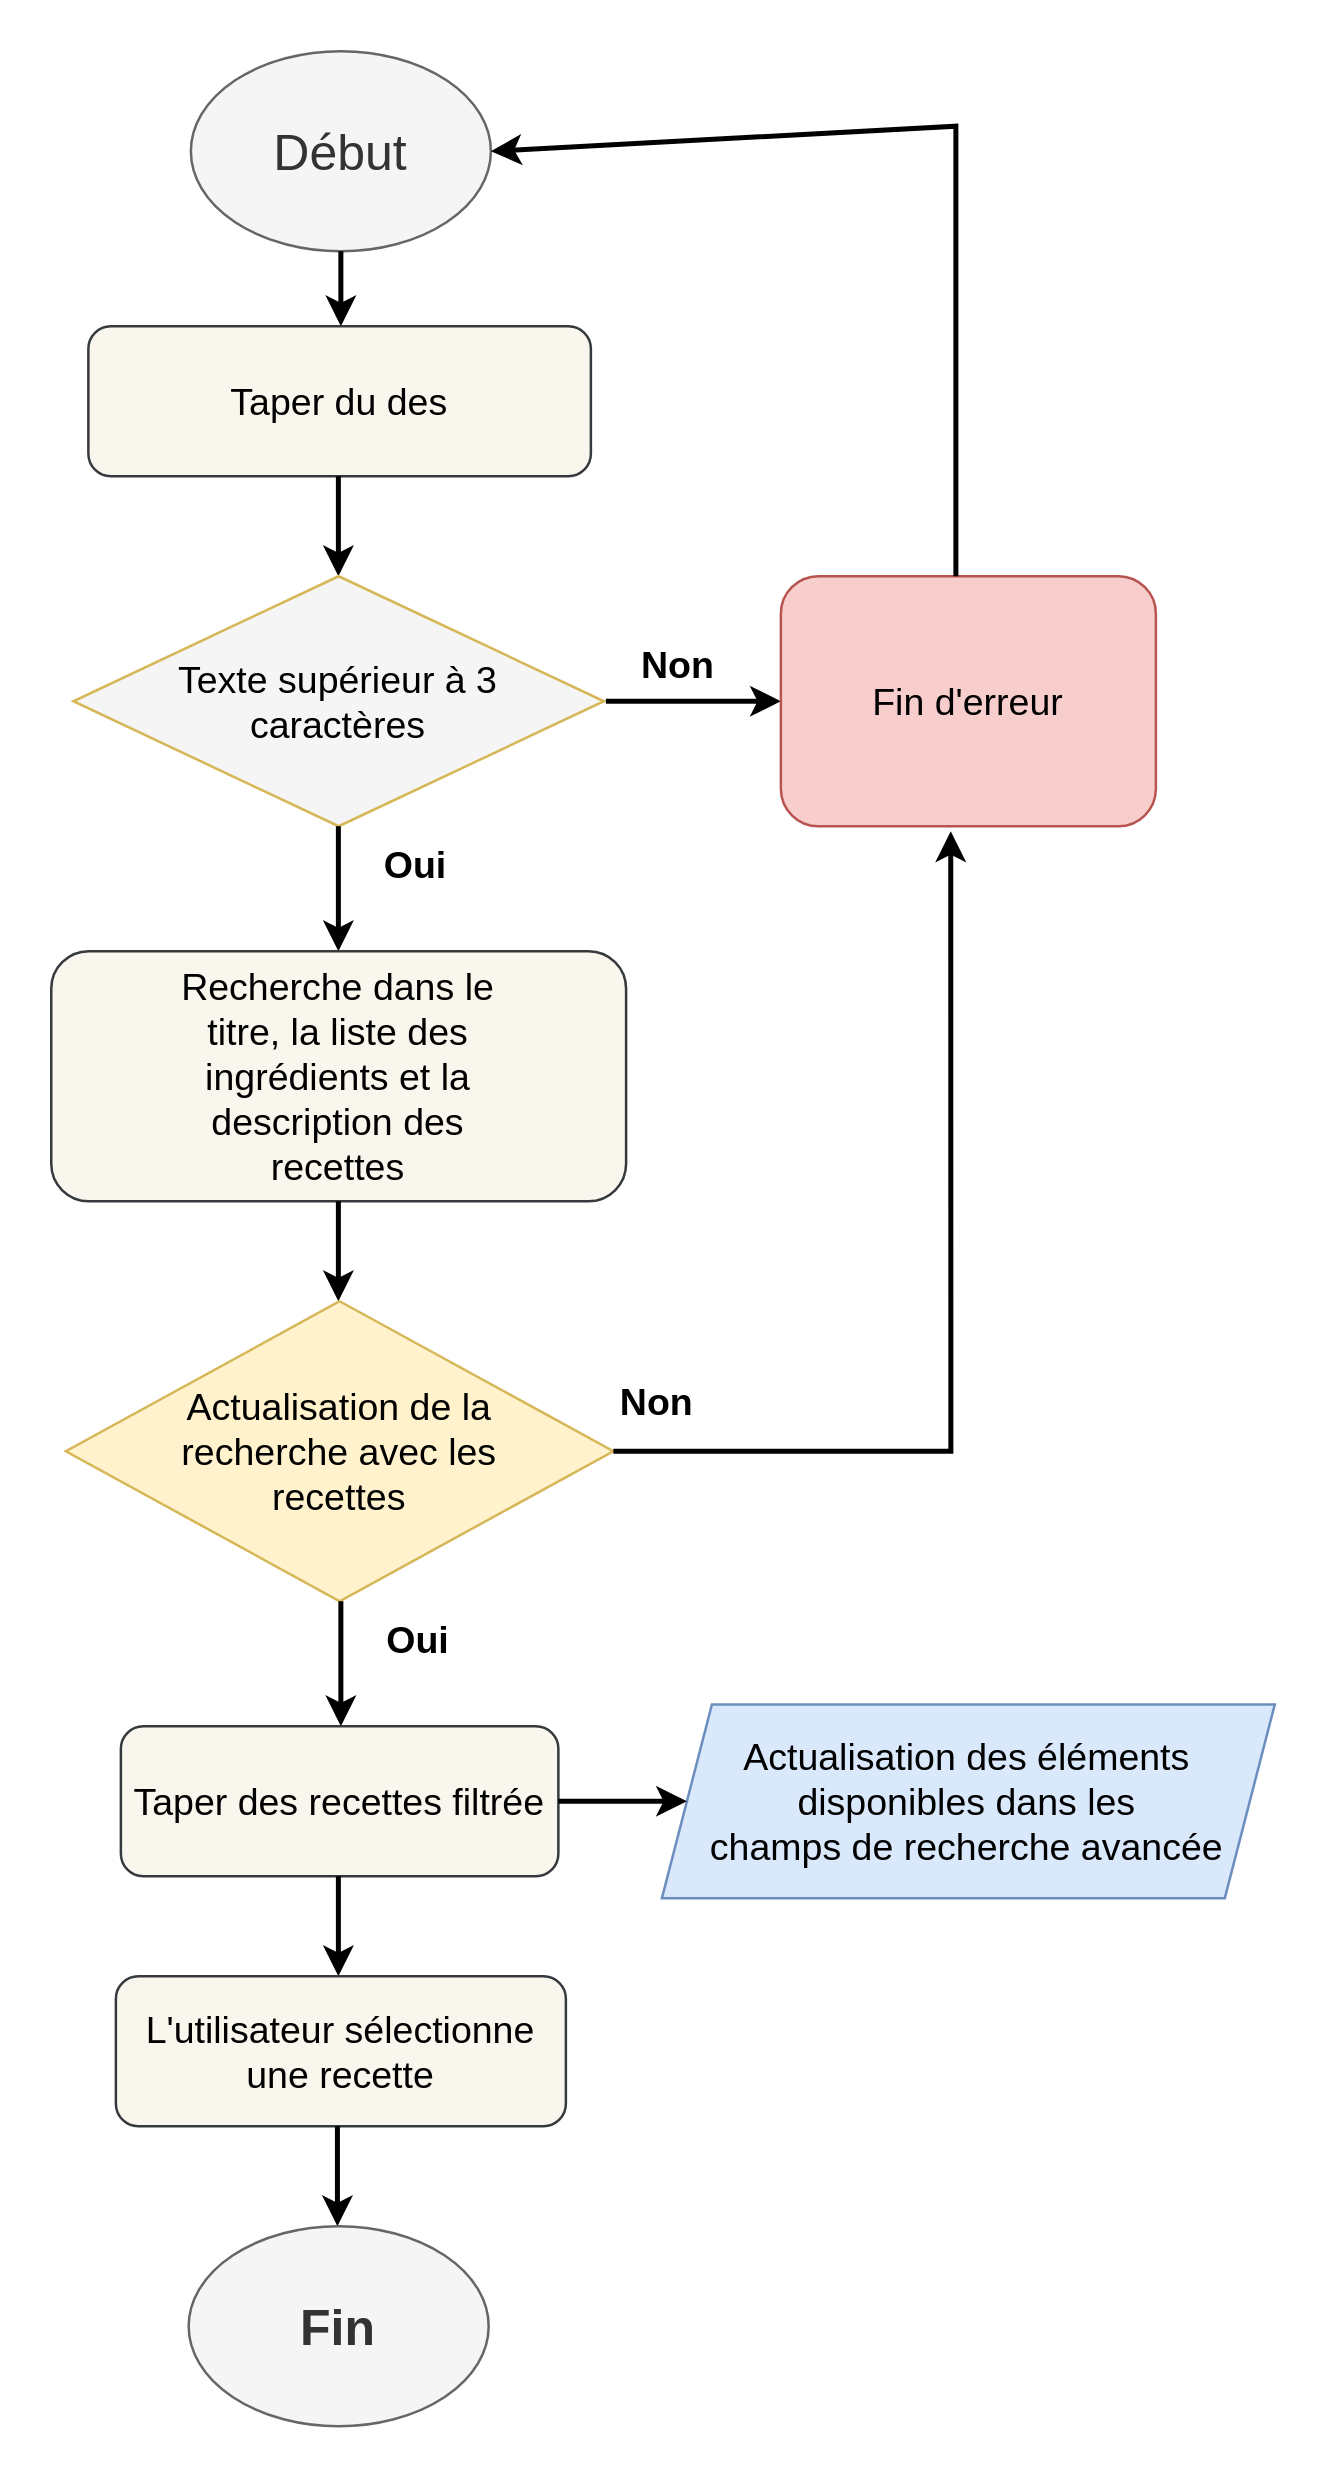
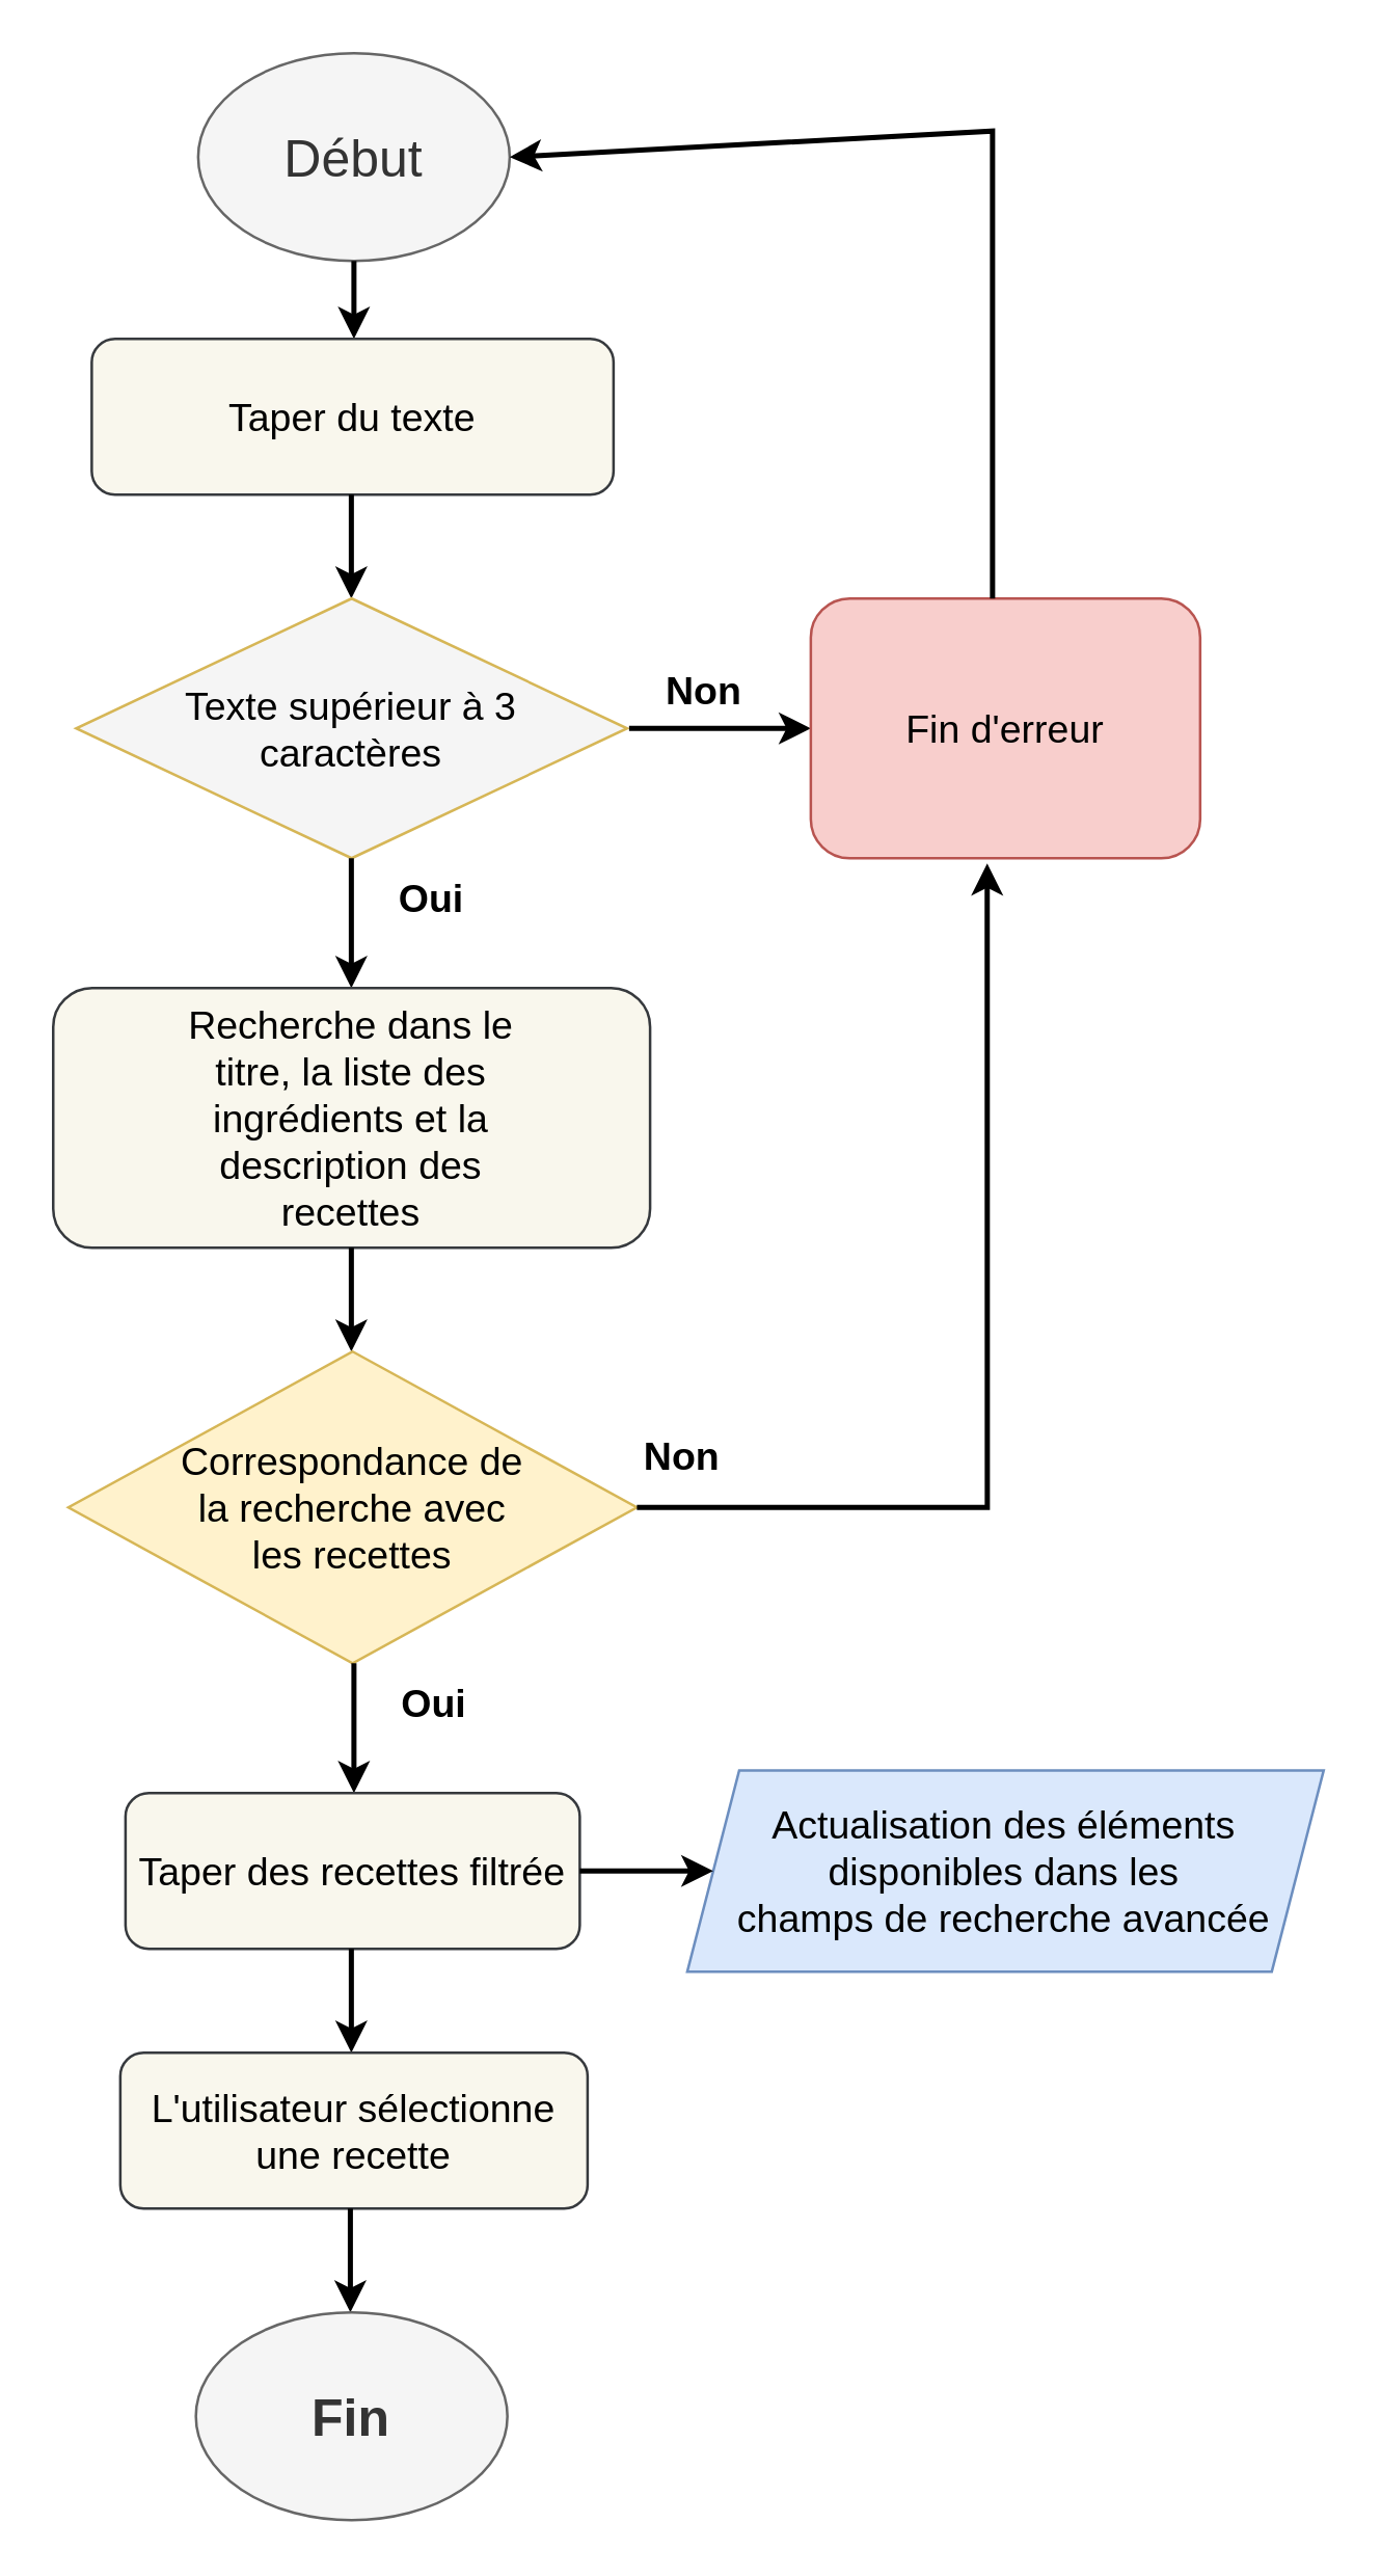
  <mxCell id="0" />
  <mxCell id="1" parent="0" />
  <mxCell id="2" value="&lt;font style=&quot;font-size: 20px;&quot;&gt;Début&lt;/font&gt;" style="ellipse;whiteSpace=wrap;html=1;fillColor=#f5f5f5;fontColor=#333333;strokeColor=#666666;" parent="1" vertex="1"><mxGeometry x="75.85" y="20" width="120" height="80" as="geometry" /></mxCell>
  <mxCell id="3" value="" style="endArrow=classic;html=1;rounded=0;exitX=0.5;exitY=1;exitDx=0;exitDy=0;strokeWidth=2;" parent="1" source="2" edge="1"><mxGeometry width="50" height="50" relative="1" as="geometry"><mxPoint x="111.85" y="280" as="sourcePoint" /><mxPoint x="135.85" y="130" as="targetPoint" /></mxGeometry></mxCell>
- <mxCell id="4" value="&lt;font style=&quot;font-size: 15px;&quot;&gt;Taper du des &lt;/font&gt;" style="rounded=1;whiteSpace=wrap;html=1;fillColor=#f9f7ed;strokeColor=#36393d;" parent="1" vertex="1"><mxGeometry x="34.85" y="130" width="201" height="60" as="geometry" /></mxCell>
+ <mxCell id="4" value="&lt;font style=&quot;font-size: 15px;&quot;&gt;Taper du texte &lt;/font&gt;" style="rounded=1;whiteSpace=wrap;html=1;fillColor=#f9f7ed;strokeColor=#36393d;" parent="1" vertex="1"><mxGeometry x="34.85" y="130" width="201" height="60" as="geometry" /></mxCell>
  <mxCell id="5" value="" style="endArrow=classic;html=1;rounded=0;exitX=0.5;exitY=1;exitDx=0;exitDy=0;strokeWidth=2;" parent="1" edge="1"><mxGeometry width="50" height="50" relative="1" as="geometry"><mxPoint x="134.85" y="190" as="sourcePoint" /><mxPoint x="134.85" y="230" as="targetPoint" /></mxGeometry></mxCell>
  <mxCell id="6" value="&lt;div&gt;Texte supérieur à 3 &lt;br&gt;&lt;/div&gt;&lt;div&gt;caractères&lt;/div&gt;" style="rhombus;whiteSpace=wrap;html=1;fontSize=15;fillColor=#f5f5f5;strokeColor=#d6b656;" parent="1" vertex="1"><mxGeometry x="28.85" y="230" width="212.25" height="100" as="geometry" /></mxCell>
  <mxCell id="7" value="" style="endArrow=classic;html=1;rounded=0;fontSize=15;strokeWidth=2;" parent="1" edge="1"><mxGeometry width="50" height="50" relative="1" as="geometry"><mxPoint x="134.85" y="330" as="sourcePoint" /><mxPoint x="134.85" y="380" as="targetPoint" /></mxGeometry></mxCell>
  <mxCell id="8" value="&lt;b&gt;Oui&lt;/b&gt;" style="text;html=1;strokeColor=none;fillColor=none;align=center;verticalAlign=middle;whiteSpace=wrap;rounded=0;fontSize=15;" parent="1" vertex="1"><mxGeometry x="135.85" y="330" width="60" height="30" as="geometry" /></mxCell>
  <mxCell id="9" value="&lt;div align=&quot;center&quot;&gt;&lt;blockquote&gt;&lt;div&gt;Recherche dans le titre, la liste des ingrédients et la description des recettes&lt;/div&gt;&lt;/blockquote&gt;&lt;/div&gt;" style="rounded=1;whiteSpace=wrap;html=1;fontSize=15;perimeterSpacing=7;align=center;fillColor=#f9f7ed;strokeColor=#36393d;" parent="1" vertex="1"><mxGeometry x="20" y="380" width="229.94" height="100" as="geometry" /></mxCell>
  <mxCell id="10" value="" style="endArrow=classic;html=1;rounded=0;fontSize=15;strokeWidth=2;" parent="1" edge="1"><mxGeometry width="50" height="50" relative="1" as="geometry"><mxPoint x="241.85" y="280" as="sourcePoint" /><mxPoint x="311.85" y="280" as="targetPoint" /></mxGeometry></mxCell>
  <mxCell id="11" value="Fin d'erreur" style="rounded=1;whiteSpace=wrap;html=1;fontSize=15;fillColor=#f8cecc;strokeColor=#b85450;" parent="1" vertex="1"><mxGeometry x="311.85" y="230" width="150" height="100" as="geometry" /></mxCell>
  <mxCell id="12" value="" style="endArrow=classic;html=1;rounded=0;fontSize=15;strokeWidth=2;entryX=1;entryY=0.5;entryDx=0;entryDy=0;" parent="1" target="2" edge="1"><mxGeometry width="50" height="50" relative="1" as="geometry"><mxPoint x="381.85" y="230" as="sourcePoint" /><mxPoint x="431.85" y="180" as="targetPoint" /><Array as="points"><mxPoint x="381.85" y="50" /></Array></mxGeometry></mxCell>
  <mxCell id="13" value="" style="endArrow=classic;html=1;rounded=0;exitX=0.5;exitY=1;exitDx=0;exitDy=0;strokeWidth=2;" parent="1" edge="1"><mxGeometry width="50" height="50" relative="1" as="geometry"><mxPoint x="134.85" y="480" as="sourcePoint" /><mxPoint x="134.85" y="520" as="targetPoint" /></mxGeometry></mxCell>
  <mxCell id="14" value="&lt;b&gt;Non&lt;/b&gt;" style="text;html=1;strokeColor=none;fillColor=none;align=center;verticalAlign=middle;whiteSpace=wrap;rounded=0;fontSize=15;" parent="1" vertex="1"><mxGeometry x="241.1" y="250" width="60" height="30" as="geometry" /></mxCell>
- <mxCell id="15" value="&lt;blockquote&gt;&lt;div align=&quot;center&quot;&gt;&lt;font style=&quot;font-size: 15px;&quot;&gt;Actualisation de la recherche avec les recettes&lt;/font&gt;&lt;/div&gt;&lt;/blockquote&gt;" style="rhombus;whiteSpace=wrap;html=1;fontSize=15;align=center;fillColor=#fff2cc;strokeColor=#d6b656;" parent="1" vertex="1"><mxGeometry x="25.85" y="520" width="219" height="120" as="geometry" /></mxCell>
+ <mxCell id="15" value="&lt;blockquote&gt;&lt;div align=&quot;center&quot;&gt;&lt;font style=&quot;font-size: 15px;&quot;&gt;Correspondance de la recherche avec les recettes&lt;/font&gt;&lt;/div&gt;&lt;/blockquote&gt;" style="rhombus;whiteSpace=wrap;html=1;fontSize=15;align=center;fillColor=#fff2cc;strokeColor=#d6b656;" parent="1" vertex="1"><mxGeometry x="25.85" y="520" width="219" height="120" as="geometry" /></mxCell>
  <mxCell id="16" value="" style="endArrow=classic;html=1;rounded=0;fontSize=15;entryX=0.453;entryY=1.02;entryDx=0;entryDy=0;entryPerimeter=0;strokeWidth=2;" edge="1" parent="1" target="11"><mxGeometry width="50" height="50" relative="1" as="geometry"><mxPoint x="244.85" y="580" as="sourcePoint" /><mxPoint x="294.85" y="530" as="targetPoint" /><Array as="points"><mxPoint x="379.85" y="580" /></Array></mxGeometry></mxCell>
  <mxCell id="17" value="&lt;b&gt;Non&lt;/b&gt;" style="text;html=1;align=center;verticalAlign=middle;resizable=0;points=[];autosize=1;strokeColor=none;fillColor=none;fontSize=15;" vertex="1" parent="1"><mxGeometry x="236.85" y="545" width="50" height="30" as="geometry" /></mxCell>
  <mxCell id="18" value="" style="endArrow=classic;html=1;rounded=0;fontSize=15;strokeWidth=2;" edge="1" parent="1"><mxGeometry width="50" height="50" relative="1" as="geometry"><mxPoint x="135.85" y="640" as="sourcePoint" /><mxPoint x="135.85" y="690" as="targetPoint" /></mxGeometry></mxCell>
  <mxCell id="19" value="&lt;b&gt;Oui&lt;/b&gt;" style="text;html=1;strokeColor=none;fillColor=none;align=center;verticalAlign=middle;whiteSpace=wrap;rounded=0;fontSize=15;" vertex="1" parent="1"><mxGeometry x="136.85" y="640" width="60" height="30" as="geometry" /></mxCell>
  <mxCell id="20" value="Taper des recettes filtrée" style="rounded=1;whiteSpace=wrap;html=1;fontSize=15;fillColor=#f9f7ed;strokeColor=#36393d;" vertex="1" parent="1"><mxGeometry x="47.85" y="690" width="175" height="60" as="geometry" /></mxCell>
  <mxCell id="21" value="" style="endArrow=classic;html=1;rounded=0;exitX=0.5;exitY=1;exitDx=0;exitDy=0;strokeWidth=2;" edge="1" parent="1"><mxGeometry width="50" height="50" relative="1" as="geometry"><mxPoint x="134.85" y="750" as="sourcePoint" /><mxPoint x="134.85" y="790" as="targetPoint" /></mxGeometry></mxCell>
  <mxCell id="22" value="Actualisation des éléments disponibles dans les&lt;br&gt;champs de recherche avancée" style="shape=parallelogram;perimeter=parallelogramPerimeter;whiteSpace=wrap;html=1;fixedSize=1;fontSize=15;fillColor=#dae8fc;strokeColor=#6c8ebf;" vertex="1" parent="1"><mxGeometry x="264.27" y="681.25" width="245.15" height="77.5" as="geometry" /></mxCell>
  <mxCell id="23" value="" style="endArrow=classic;html=1;rounded=0;fontSize=15;strokeWidth=2;entryX=0;entryY=0.5;entryDx=0;entryDy=0;" edge="1" parent="1" target="22"><mxGeometry width="50" height="50" relative="1" as="geometry"><mxPoint x="222.85" y="720" as="sourcePoint" /><mxPoint x="297" y="720" as="targetPoint" /></mxGeometry></mxCell>
  <mxCell id="24" value="L'utilisateur sélectionne une recette" style="rounded=1;whiteSpace=wrap;html=1;fontSize=15;fillColor=#f9f7ed;strokeColor=#36393d;" vertex="1" parent="1"><mxGeometry x="45.85" y="790" width="180" height="60" as="geometry" /></mxCell>
  <mxCell id="25" value="" style="endArrow=classic;html=1;rounded=0;exitX=0.5;exitY=1;exitDx=0;exitDy=0;strokeWidth=2;" edge="1" parent="1"><mxGeometry width="50" height="50" relative="1" as="geometry"><mxPoint x="134.47" y="850" as="sourcePoint" /><mxPoint x="134.47" y="890" as="targetPoint" /></mxGeometry></mxCell>
  <mxCell id="26" value="&lt;b&gt;&lt;font style=&quot;font-size: 20px;&quot;&gt;Fin&lt;/font&gt;&lt;/b&gt;" style="ellipse;whiteSpace=wrap;html=1;fillColor=#f5f5f5;fontColor=#333333;strokeColor=#666666;" vertex="1" parent="1"><mxGeometry x="74.97" y="890" width="120" height="80" as="geometry" /></mxCell>
